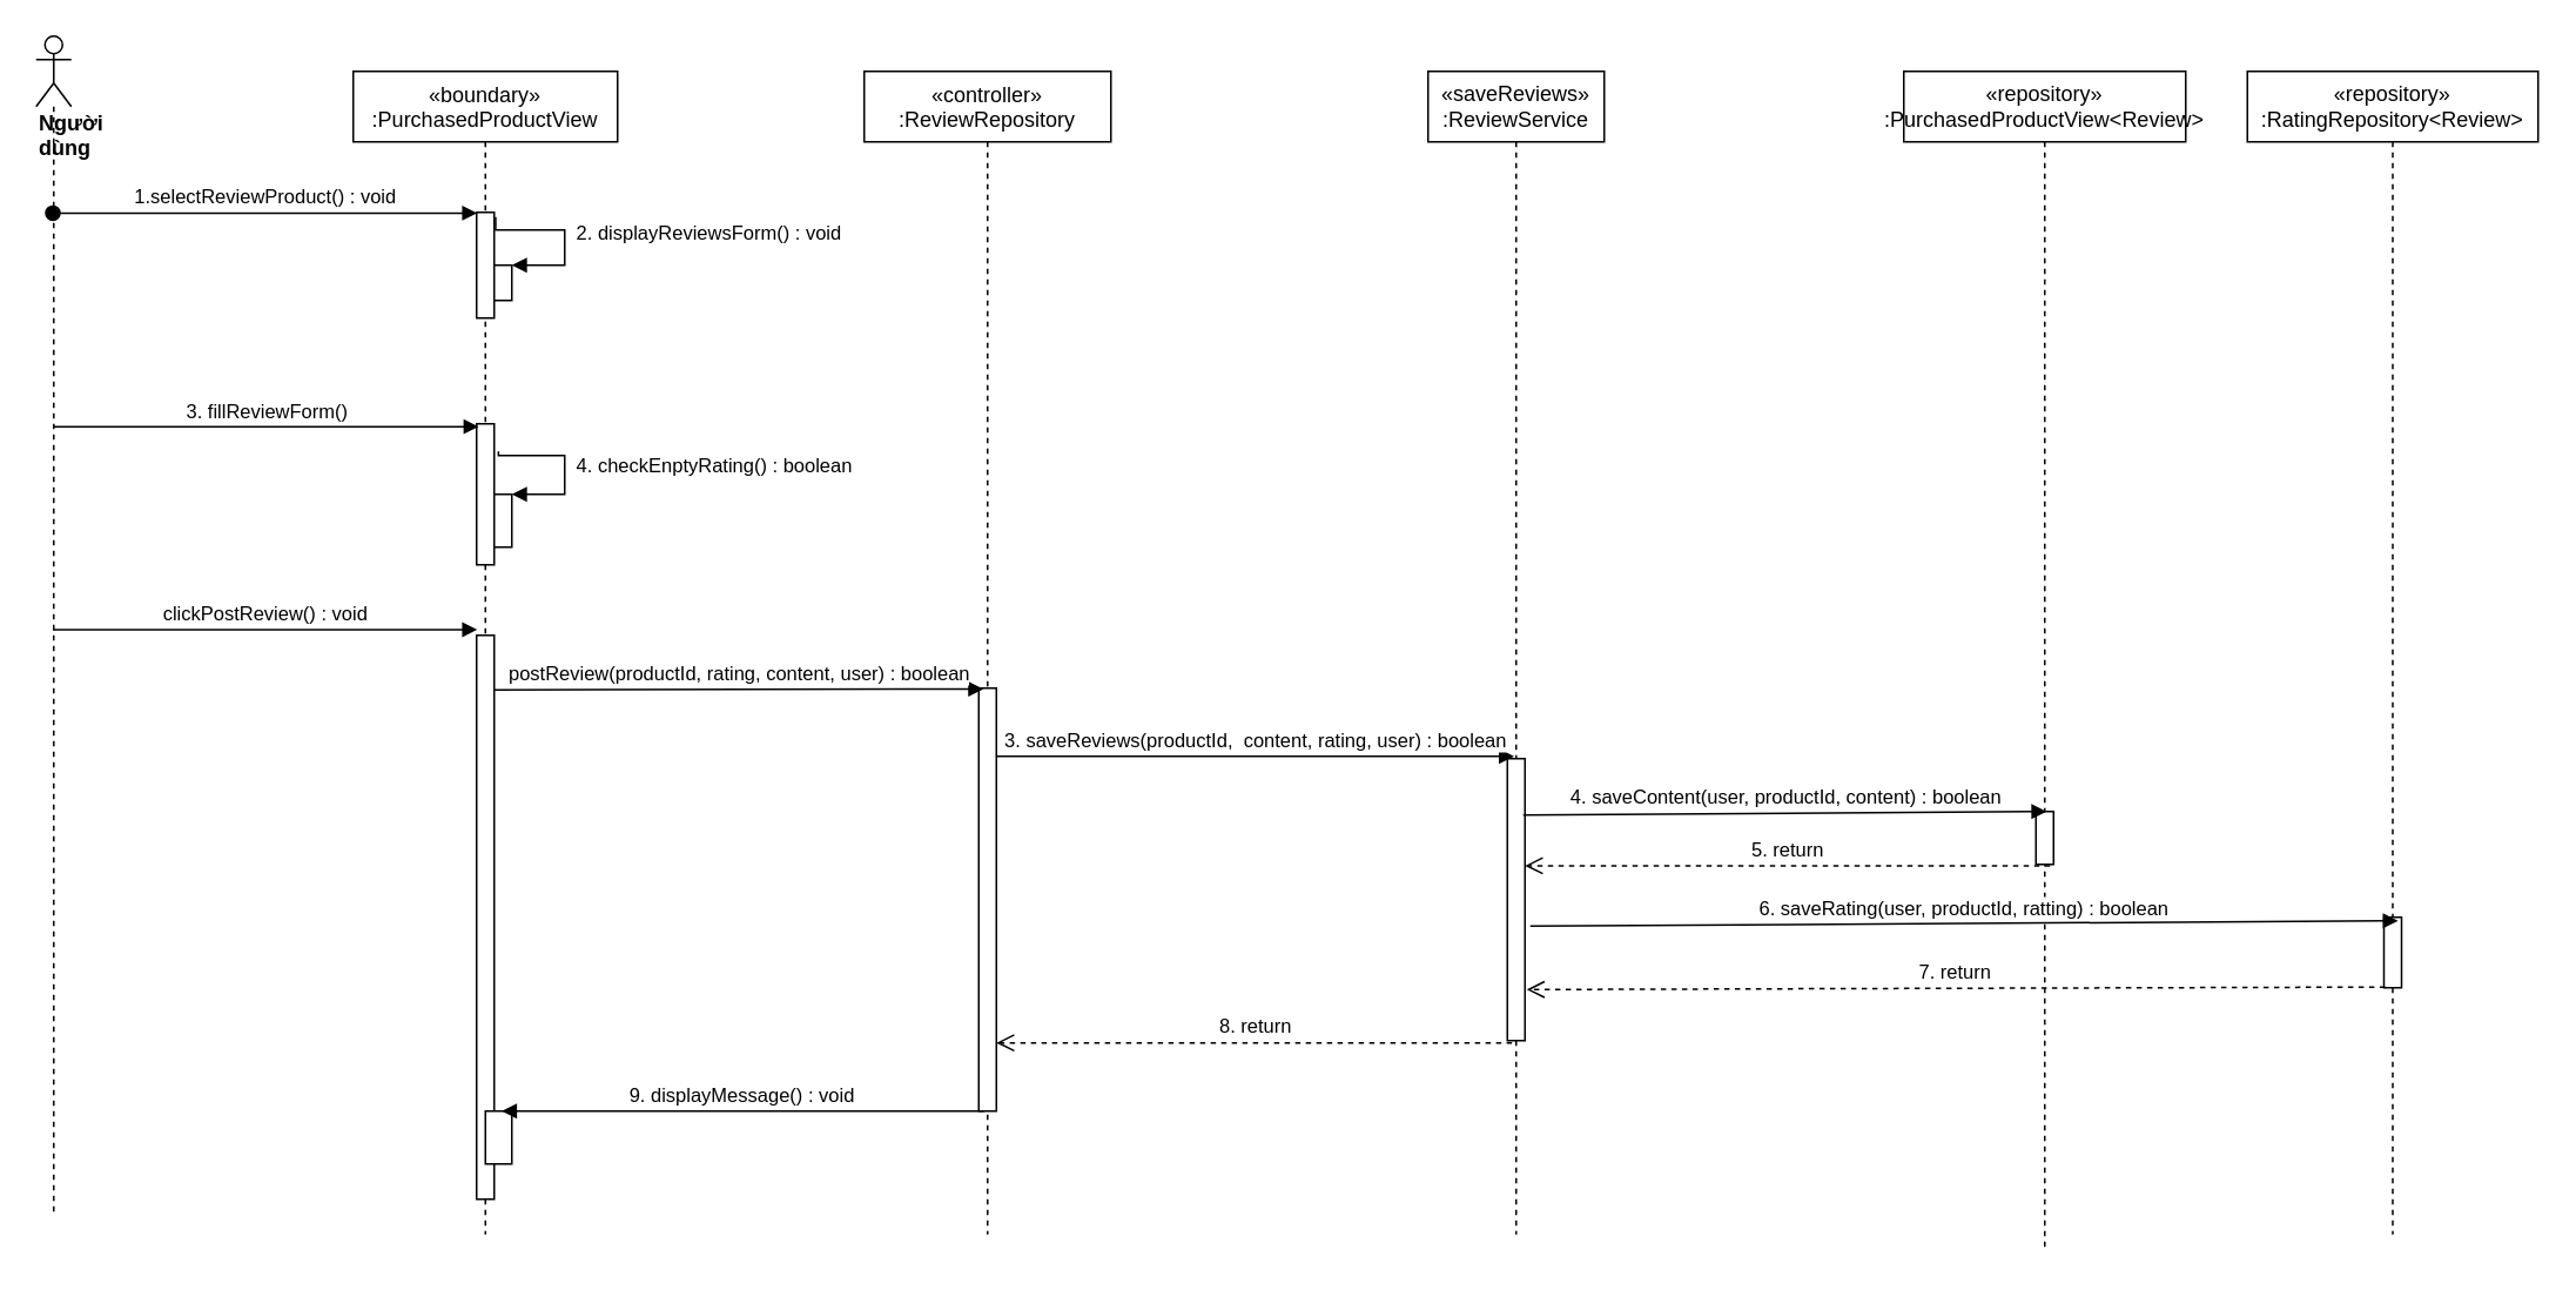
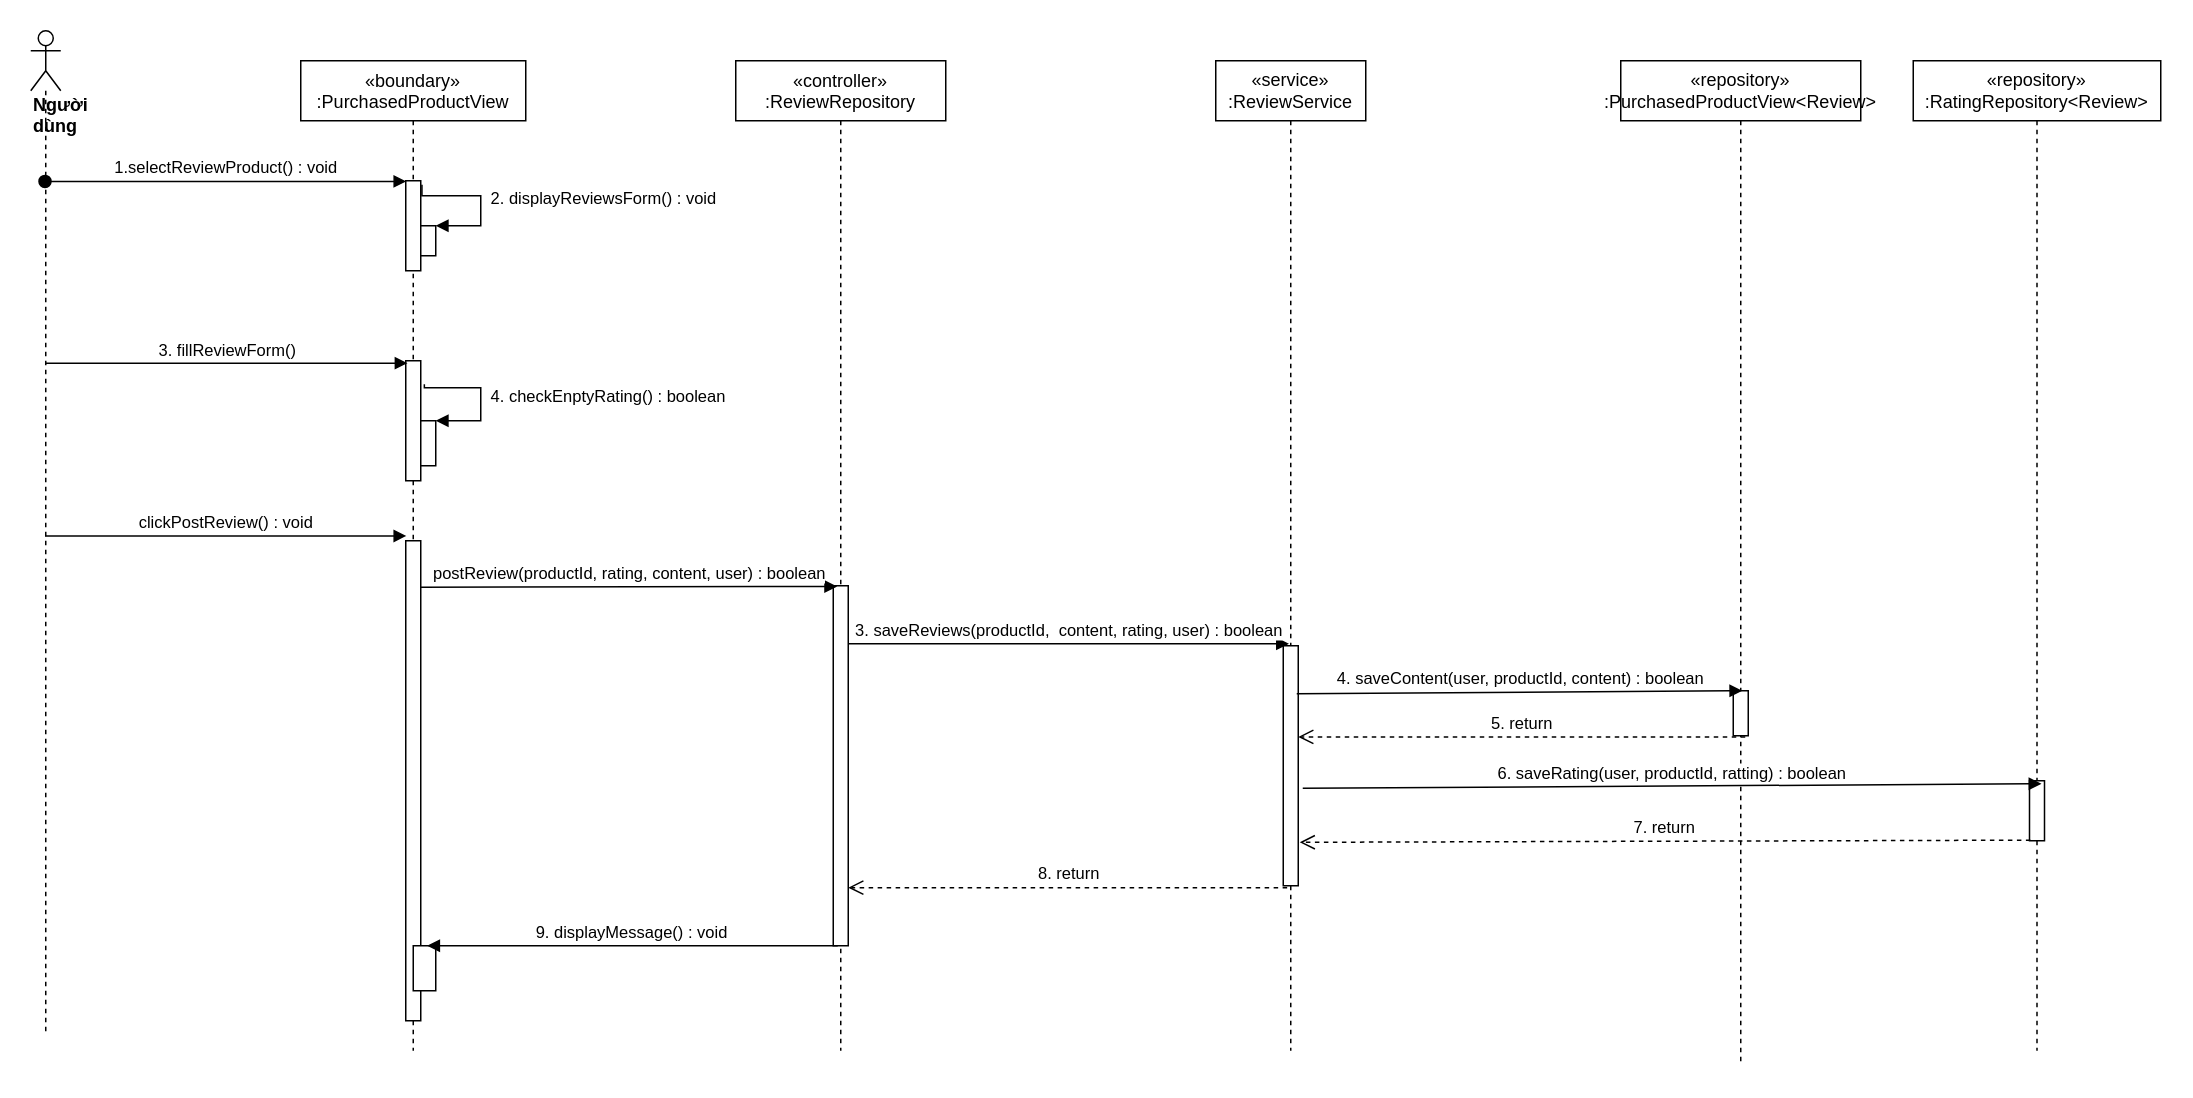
  <mxCell id="0" />
  <mxCell id="1" parent="0" />
  <mxCell id="2" value="«boundary»&#10;:PurchasedProductView" style="shape=umlLifeline;perimeter=lifelinePerimeter;container=1;collapsible=0;recursiveResize=0;rounded=0;shadow=0;strokeWidth=1;" parent="1" vertex="1"><mxGeometry x="200" y="40" width="150" height="660" as="geometry" /></mxCell>
  <mxCell id="3" value="" style="html=1;points=[];perimeter=orthogonalPerimeter;" parent="2" vertex="1"><mxGeometry x="70" y="80" width="10" height="60" as="geometry" /></mxCell>
  <mxCell id="4" value="" style="html=1;points=[];perimeter=orthogonalPerimeter;" parent="2" vertex="1"><mxGeometry x="80" y="110" width="10" height="20" as="geometry" /></mxCell>
  <mxCell id="5" value="&amp;nbsp;2. displayReviewsForm() : void" style="edgeStyle=orthogonalEdgeStyle;html=1;align=left;spacingLeft=2;endArrow=block;rounded=0;entryX=1;entryY=0;exitX=1.08;exitY=0.045;exitDx=0;exitDy=0;exitPerimeter=0;" parent="2" source="3" target="4" edge="1"><mxGeometry relative="1" as="geometry"><mxPoint x="92.5" y="90" as="sourcePoint" /><Array as="points"><mxPoint x="120" y="90" /><mxPoint x="120" y="110" /></Array></mxGeometry></mxCell>
  <mxCell id="6" value="" style="html=1;points=[];perimeter=orthogonalPerimeter;" parent="2" vertex="1"><mxGeometry x="70" y="200" width="10" height="80" as="geometry" /></mxCell>
  <mxCell id="7" value="" style="html=1;points=[];perimeter=orthogonalPerimeter;" parent="2" vertex="1"><mxGeometry x="70" y="320" width="10" height="320" as="geometry" /></mxCell>
  <mxCell id="8" value="" style="html=1;points=[];perimeter=orthogonalPerimeter;" parent="2" vertex="1"><mxGeometry x="75" y="590" width="15" height="30" as="geometry" /></mxCell>
  <mxCell id="9" value="«controller»&#10;:ReviewRepository" style="shape=umlLifeline;perimeter=lifelinePerimeter;container=1;collapsible=0;recursiveResize=0;rounded=0;shadow=0;strokeWidth=1;size=40;" parent="1" vertex="1"><mxGeometry x="490" y="40" width="140" height="660" as="geometry" /></mxCell>
  <mxCell id="10" value="" style="points=[];perimeter=orthogonalPerimeter;rounded=0;shadow=0;strokeWidth=1;" parent="9" vertex="1"><mxGeometry x="65" y="350" width="10" height="240" as="geometry" /></mxCell>
  <mxCell id="11" value="&lt;div&gt;&lt;b&gt;Người dùng&lt;/b&gt;&lt;/div&gt;" style="shape=umlLifeline;participant=umlActor;perimeter=lifelinePerimeter;whiteSpace=wrap;html=1;container=1;collapsible=0;recursiveResize=0;verticalAlign=top;spacingTop=36;outlineConnect=0;align=left;" parent="1" vertex="1"><mxGeometry x="20" y="20" width="20" height="670" as="geometry" /></mxCell>
- <mxCell id="12" value="&lt;span&gt;«saveReviews»&lt;br&gt;&lt;/span&gt;:ReviewService" style="shape=umlLifeline;perimeter=lifelinePerimeter;whiteSpace=wrap;html=1;container=1;collapsible=0;recursiveResize=0;outlineConnect=0;" parent="1" vertex="1"><mxGeometry x="810" y="40" width="100" height="660" as="geometry" /></mxCell>
+ <mxCell id="12" value="&lt;span&gt;«service»&lt;br&gt;&lt;/span&gt;:ReviewService" style="shape=umlLifeline;perimeter=lifelinePerimeter;whiteSpace=wrap;html=1;container=1;collapsible=0;recursiveResize=0;outlineConnect=0;" parent="1" vertex="1"><mxGeometry x="810" y="40" width="100" height="660" as="geometry" /></mxCell>
  <mxCell id="13" value="" style="points=[];perimeter=orthogonalPerimeter;rounded=0;shadow=0;strokeWidth=1;" parent="12" vertex="1"><mxGeometry x="45" y="390" width="10" height="160" as="geometry" /></mxCell>
  <mxCell id="14" value="1.selectReviewProduct() : void" style="html=1;verticalAlign=bottom;startArrow=oval;startFill=1;endArrow=block;startSize=8;entryX=0.04;entryY=0.007;entryDx=0;entryDy=0;entryPerimeter=0;" parent="1" source="11" target="3" edge="1"><mxGeometry width="60" relative="1" as="geometry"><mxPoint x="350" y="190" as="sourcePoint" /><mxPoint x="233" y="120" as="targetPoint" /></mxGeometry></mxCell>
  <mxCell id="15" value="&lt;span&gt;«repository»&lt;br&gt;&lt;/span&gt;:PurchasedProductView&amp;lt;Review&amp;gt;" style="shape=umlLifeline;perimeter=lifelinePerimeter;whiteSpace=wrap;html=1;container=1;collapsible=0;recursiveResize=0;outlineConnect=0;" parent="1" vertex="1"><mxGeometry x="1080" y="40" width="160" height="670" as="geometry" /></mxCell>
  <mxCell id="16" value="" style="points=[];perimeter=orthogonalPerimeter;rounded=0;shadow=0;strokeWidth=1;" parent="15" vertex="1"><mxGeometry x="75" y="420" width="10" height="30" as="geometry" /></mxCell>
  <mxCell id="17" value="3. saveReviews(productId,&amp;nbsp; content, rating, user) : boolean" style="html=1;verticalAlign=bottom;endArrow=block;entryX=0.38;entryY=-0.008;entryDx=0;entryDy=0;entryPerimeter=0;" parent="1" source="10" target="13" edge="1"><mxGeometry width="80" relative="1" as="geometry"><mxPoint x="590" y="428" as="sourcePoint" /><mxPoint x="740" y="354" as="targetPoint" /></mxGeometry></mxCell>
  <mxCell id="18" value="8. return" style="html=1;verticalAlign=bottom;endArrow=open;dashed=1;endSize=8;exitX=0.26;exitY=1.008;exitDx=0;exitDy=0;exitPerimeter=0;" parent="1" source="13" target="10" edge="1"><mxGeometry relative="1" as="geometry"><mxPoint x="730" y="302" as="sourcePoint" /><mxPoint x="570" y="451" as="targetPoint" /></mxGeometry></mxCell>
  <mxCell id="19" value="4. saveContent(user, productId, content) : boolean" style="html=1;verticalAlign=bottom;endArrow=block;entryX=0.6;entryY=0;entryDx=0;entryDy=0;entryPerimeter=0;exitX=0.9;exitY=0.2;exitDx=0;exitDy=0;exitPerimeter=0;" parent="1" target="16" edge="1" source="13"><mxGeometry width="80" relative="1" as="geometry"><mxPoint x="886" y="460" as="sourcePoint" /><mxPoint x="790" y="390" as="targetPoint" /></mxGeometry></mxCell>
  <mxCell id="20" value="5. return" style="html=1;verticalAlign=bottom;endArrow=open;dashed=1;endSize=8;exitX=0.8;exitY=1.025;exitDx=0;exitDy=0;exitPerimeter=0;" parent="1" source="16" target="13" edge="1"><mxGeometry relative="1" as="geometry"><mxPoint x="790" y="390" as="sourcePoint" /><mxPoint x="710" y="390" as="targetPoint" /></mxGeometry></mxCell>
  <mxCell id="21" value="3. fillReviewForm()" style="html=1;verticalAlign=bottom;endArrow=block;entryX=0.12;entryY=0.02;entryDx=0;entryDy=0;entryPerimeter=0;" parent="1" source="11" target="6" edge="1"><mxGeometry width="80" relative="1" as="geometry"><mxPoint x="350" y="300" as="sourcePoint" /><mxPoint x="230" y="300" as="targetPoint" /></mxGeometry></mxCell>
  <mxCell id="22" value="" style="html=1;points=[];perimeter=orthogonalPerimeter;" parent="1" vertex="1"><mxGeometry x="280" y="280" width="10" height="30" as="geometry" /></mxCell>
  <mxCell id="23" value="&amp;nbsp;4. checkEnptyRating() : boolean" style="edgeStyle=orthogonalEdgeStyle;html=1;align=left;spacingLeft=2;endArrow=block;rounded=0;entryX=1;entryY=0;exitX=1.24;exitY=0.196;exitDx=0;exitDy=0;exitPerimeter=0;" parent="1" source="6" target="22" edge="1"><mxGeometry relative="1" as="geometry"><mxPoint x="279" y="270" as="sourcePoint" /><Array as="points"><mxPoint x="320" y="258" /><mxPoint x="320" y="280" /></Array></mxGeometry></mxCell>
  <mxCell id="24" value="postReview(productId, rating, content, user) : boolean" style="html=1;verticalAlign=bottom;endArrow=block;entryX=0.26;entryY=0.002;entryDx=0;entryDy=0;entryPerimeter=0;" parent="1" target="10" edge="1"><mxGeometry width="80" relative="1" as="geometry"><mxPoint x="280" y="391" as="sourcePoint" /><mxPoint x="560" y="400" as="targetPoint" /></mxGeometry></mxCell>
  <mxCell id="25" value="clickPostReview() : void" style="html=1;verticalAlign=bottom;endArrow=block;entryX=0.04;entryY=-0.01;entryDx=0;entryDy=0;entryPerimeter=0;" parent="1" source="11" target="7" edge="1"><mxGeometry width="80" relative="1" as="geometry"><mxPoint x="370" y="400" as="sourcePoint" /><mxPoint x="450" y="400" as="targetPoint" /></mxGeometry></mxCell>
  <mxCell id="26" value="&lt;span&gt;«repository»&lt;br&gt;&lt;/span&gt;:RatingRepository&amp;lt;Review&amp;gt;" style="shape=umlLifeline;perimeter=lifelinePerimeter;whiteSpace=wrap;html=1;container=1;collapsible=0;recursiveResize=0;outlineConnect=0;" parent="1" vertex="1"><mxGeometry x="1275" y="40" width="165" height="660" as="geometry" /></mxCell>
  <mxCell id="27" value="" style="points=[];perimeter=orthogonalPerimeter;rounded=0;shadow=0;strokeWidth=1;" parent="26" vertex="1"><mxGeometry x="77.5" y="480" width="10" height="40" as="geometry" /></mxCell>
  <mxCell id="28" value="6. saveRating(user, productId, ratting) : boolean" style="html=1;verticalAlign=bottom;endArrow=block;entryX=0.8;entryY=0.05;entryDx=0;entryDy=0;entryPerimeter=0;exitX=1.3;exitY=0.594;exitDx=0;exitDy=0;exitPerimeter=0;" parent="1" source="13" target="27" edge="1"><mxGeometry width="80" relative="1" as="geometry"><mxPoint x="910" y="530" as="sourcePoint" /><mxPoint x="800" y="500" as="targetPoint" /></mxGeometry></mxCell>
  <mxCell id="29" value="7. return" style="html=1;verticalAlign=bottom;endArrow=open;dashed=1;endSize=8;exitX=0.06;exitY=0.99;exitDx=0;exitDy=0;exitPerimeter=0;entryX=1.1;entryY=0.819;entryDx=0;entryDy=0;entryPerimeter=0;" parent="1" source="27" target="13" edge="1"><mxGeometry relative="1" as="geometry"><mxPoint x="980" y="600" as="sourcePoint" /><mxPoint x="920" y="560" as="targetPoint" /></mxGeometry></mxCell>
  <mxCell id="30" value="9. displayMessage() : void" style="verticalAlign=bottom;endArrow=block;shadow=0;strokeWidth=1;exitX=0.3;exitY=1;exitDx=0;exitDy=0;exitPerimeter=0;entryX=0.62;entryY=0;entryDx=0;entryDy=0;entryPerimeter=0;" parent="1" source="10" target="8" edge="1"><mxGeometry relative="1" as="geometry"><mxPoint x="513.2" y="319.2" as="sourcePoint" /><mxPoint x="291" y="704" as="targetPoint" /></mxGeometry></mxCell>
